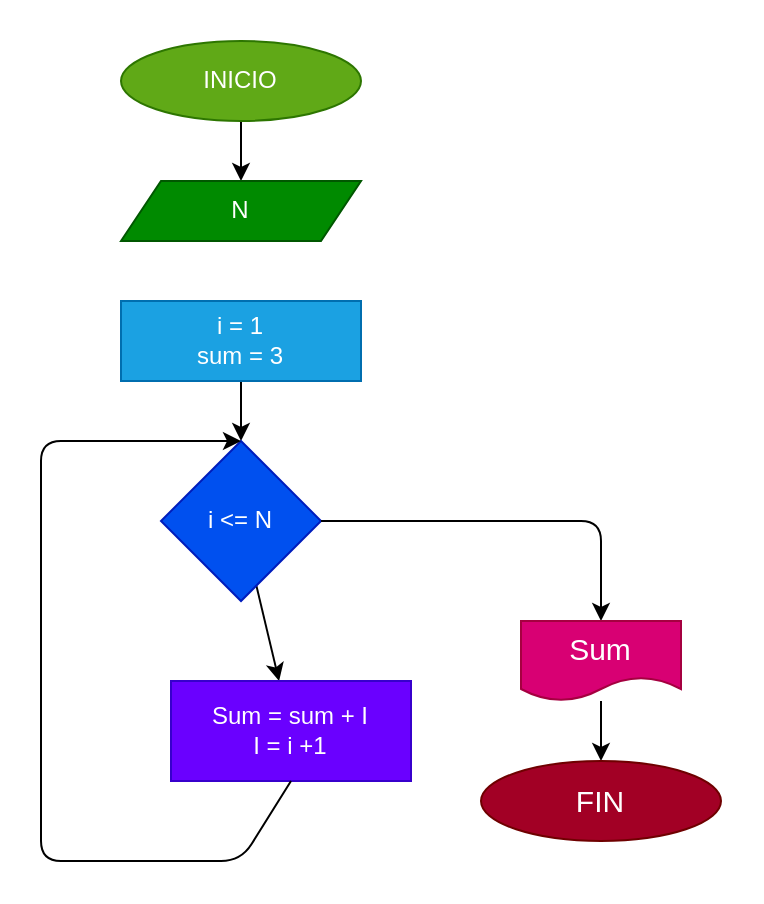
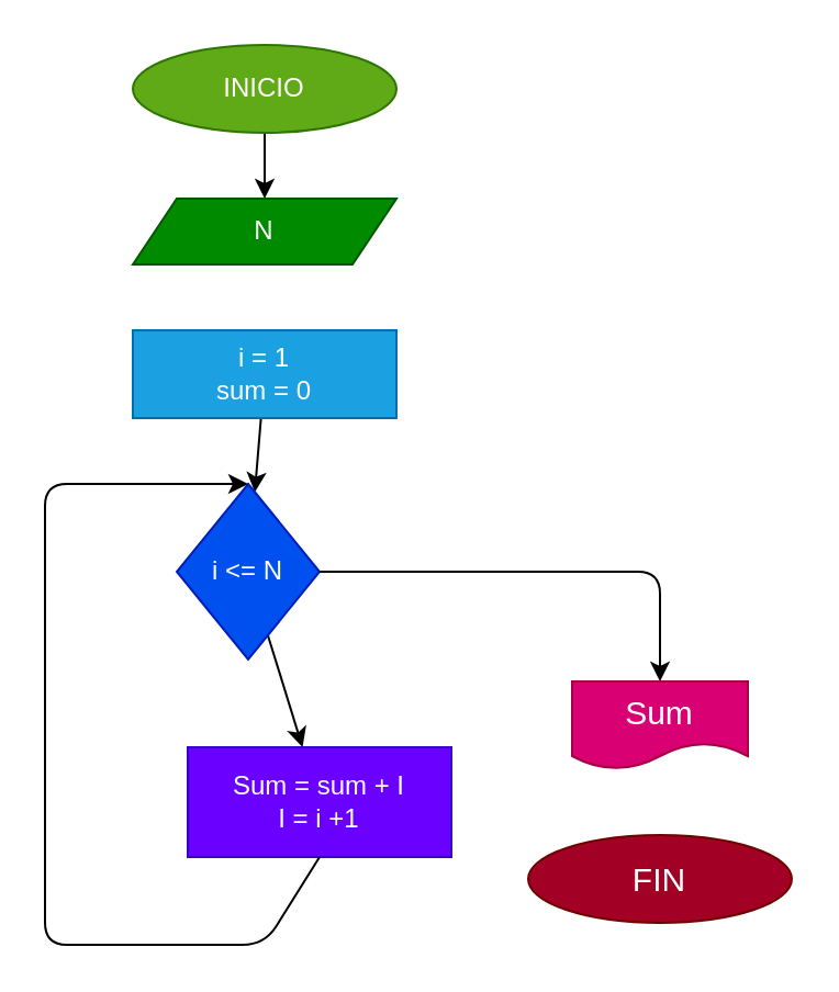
  <mxCell id="0" />
  <mxCell id="1" parent="0" />
  <mxCell id="2" value="" style="edgeStyle=none;html=1;" edge="1" parent="1" source="3" target="4"><mxGeometry relative="1" as="geometry" /></mxCell>
  <mxCell id="3" value="INICIO" style="ellipse;whiteSpace=wrap;html=1;fillColor=#60a917;fontColor=#ffffff;strokeColor=#2D7600;" vertex="1" parent="1"><mxGeometry x="60" y="20" width="120" height="40" as="geometry" /></mxCell>
  <mxCell id="4" value="N" style="shape=parallelogram;perimeter=parallelogramPerimeter;whiteSpace=wrap;html=1;fixedSize=1;fillColor=#008a00;fontColor=#ffffff;strokeColor=#005700;" vertex="1" parent="1"><mxGeometry x="60" y="90" width="120" height="30" as="geometry" /></mxCell>
  <mxCell id="5" value="" style="edgeStyle=none;html=1;" edge="1" parent="1" source="6" target="8"><mxGeometry relative="1" as="geometry" /></mxCell>
- <mxCell id="6" value="i = 1&lt;br&gt;sum = 3" style="whiteSpace=wrap;html=1;fillColor=#1ba1e2;fontColor=#ffffff;strokeColor=#006EAF;" vertex="1" parent="1"><mxGeometry x="60" y="150" width="120" height="40" as="geometry" /></mxCell>
+ <mxCell id="6" value="i = 1&lt;br&gt;sum = 0" style="whiteSpace=wrap;html=1;fillColor=#1ba1e2;fontColor=#ffffff;strokeColor=#006EAF;" vertex="1" parent="1"><mxGeometry x="60" y="150" width="120" height="40" as="geometry" /></mxCell>
  <mxCell id="7" value="" style="edgeStyle=none;html=1;" edge="1" parent="1" source="8" target="9"><mxGeometry relative="1" as="geometry" /></mxCell>
- <mxCell id="8" value="i &amp;lt;= N" style="rhombus;whiteSpace=wrap;html=1;fillColor=#0050ef;fontColor=#ffffff;strokeColor=#001DBC;" vertex="1" parent="1"><mxGeometry x="80" y="220" width="80" height="80" as="geometry" /></mxCell>
+ <mxCell id="8" value="i &amp;lt;= N" style="rhombus;whiteSpace=wrap;html=1;fillColor=#0050ef;fontColor=#ffffff;strokeColor=#001DBC;" vertex="1" parent="1"><mxGeometry x="80" y="220" width="65" height="80" as="geometry" /></mxCell>
  <mxCell id="9" value="Sum = sum + I&lt;br&gt;I = i +1&lt;br&gt;" style="whiteSpace=wrap;html=1;fillColor=#6a00ff;fontColor=#ffffff;strokeColor=#3700CC;" vertex="1" parent="1"><mxGeometry x="85" y="340" width="120" height="50" as="geometry" /></mxCell>
  <mxCell id="10" value="" style="endArrow=classic;html=1;exitX=0.5;exitY=1;exitDx=0;exitDy=0;entryX=0.5;entryY=0;entryDx=0;entryDy=0;" edge="1" parent="1" source="9" target="8"><mxGeometry width="50" height="50" relative="1" as="geometry"><mxPoint x="90" y="310" as="sourcePoint" /><mxPoint x="140" y="260" as="targetPoint" /><Array as="points"><mxPoint x="120" y="430" /><mxPoint x="20" y="430" /><mxPoint x="20" y="220" /></Array></mxGeometry></mxCell>
  <mxCell id="11" value="" style="endArrow=classic;html=1;fontSize=15;fontColor=#FFFFFF;exitX=1;exitY=0.5;exitDx=0;exitDy=0;" edge="1" parent="1" source="8"><mxGeometry width="50" height="50" relative="1" as="geometry"><mxPoint x="90" y="430" as="sourcePoint" /><mxPoint x="300" y="310" as="targetPoint" /><Array as="points"><mxPoint x="300" y="260" /></Array></mxGeometry></mxCell>
- <mxCell id="12" value="" style="edgeStyle=none;html=1;fontSize=15;fontColor=#FFFFFF;" edge="1" parent="1" source="13" target="14"><mxGeometry relative="1" as="geometry" /></mxCell>
  <mxCell id="13" value="Sum" style="shape=document;whiteSpace=wrap;html=1;boundedLbl=1;fontSize=15;fontColor=#ffffff;fillColor=#d80073;strokeColor=#A50040;" vertex="1" parent="1"><mxGeometry x="260" y="310" width="80" height="40" as="geometry" /></mxCell>
  <mxCell id="14" value="FIN" style="ellipse;whiteSpace=wrap;html=1;fontSize=15;fontColor=#ffffff;fillColor=#a20025;strokeColor=#6F0000;" vertex="1" parent="1"><mxGeometry x="240" y="380" width="120" height="40" as="geometry" /></mxCell>
